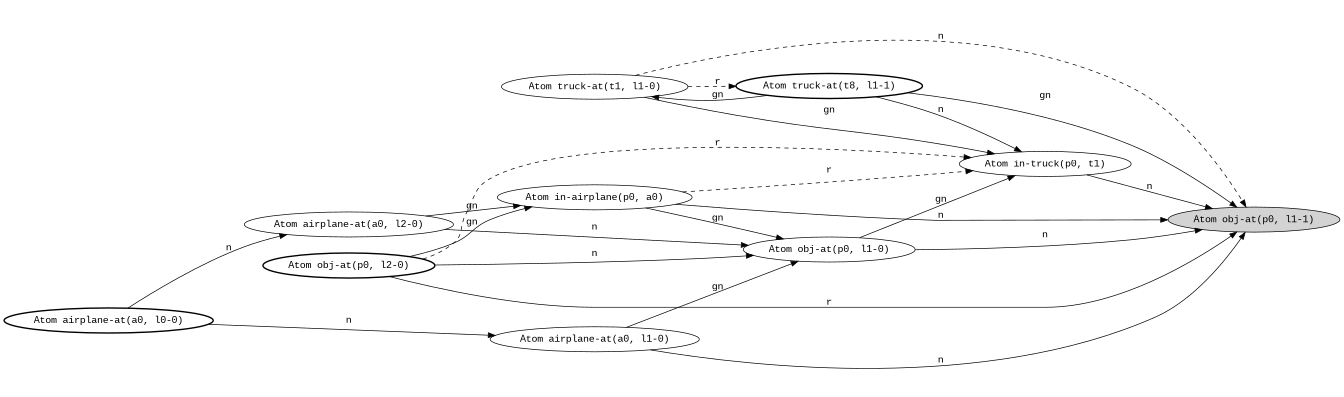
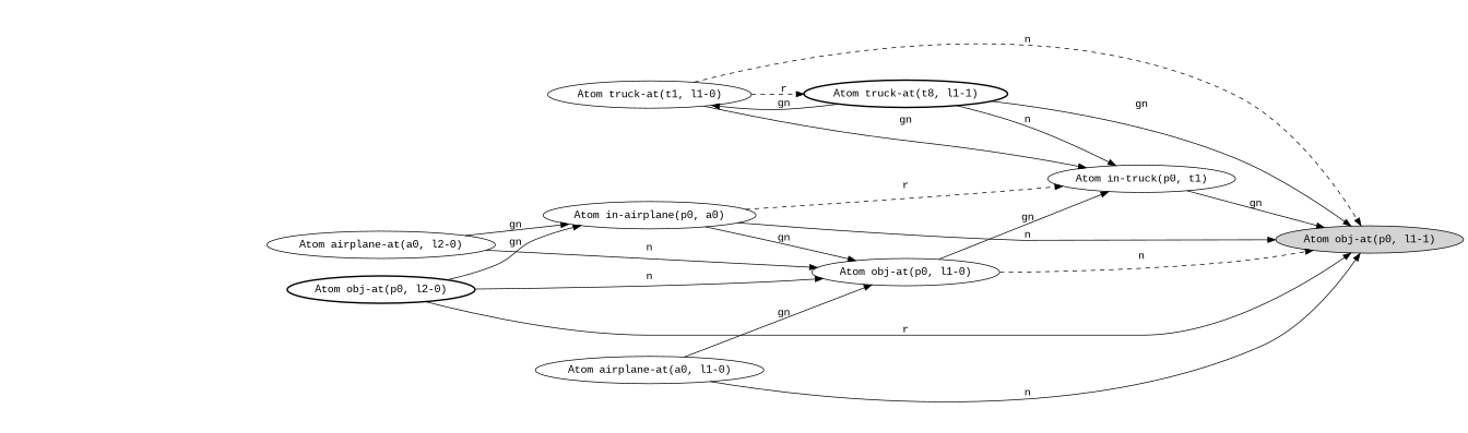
  digraph {
    fontname="Liberation Mono"
    rankdir=LR
    node [fontname="Liberation Mono"]
    edge [fontname="Liberation Mono"]
    n1 [label="Atom obj-at(p0, l1-1)" style=filled]
    n2 [label="Atom truck-at(t1, l1-0)"]
    n3 [label="Atom truck-at(t8, l1-1)" style=bold]
    n4 [label="Atom in-truck(p0, t1)"]
-   n5 [label="Atom airplane-at(a0, l0-0)" style=bold]
    n6 [label="Atom airplane-at(a0, l2-0)"]
    n7 [label="Atom airplane-at(a0, l1-0)"]
    n8 [label="Atom obj-at(p0, l1-0)"]
    n9 [label="Atom in-airplane(p0, a0)"]
    n10 [label="Atom obj-at(p0, l2-0)" style=bold]
    n2 -> n1 [label=n style=dashed]
    n2 -> n3 [label=r style=dashed]
    n2 -> n4 [label=gn]
    n3 -> n1 [label=gn]
    n3 -> n2 [label=gn]
    n3 -> n4 [label=n]
-   n4 -> n1 [label=n]
-   n5 -> n6 [label=n]
-   n5 -> n7 [label=n]
+   n4 -> n1 [label=gn]
    n6 -> n8 [label=n]
    n6 -> n9 [label=gn]
    n7 -> n1 [label=n]
    n7 -> n8 [label=gn]
-   n8 -> n1 [label=n]
+   n8 -> n1 [label=n style=dashed]
    n8 -> n4 [label=gn]
    n9 -> n1 [label=n]
    n9 -> n4 [label=r style=dashed]
    n9 -> n8 [label=gn]
    n10 -> n1 [label=r style=solid]
-   n10 -> n4 [label=r style=dashed]
    n10 -> n8 [label=n]
    n10 -> n9 [label=gn]
  }
